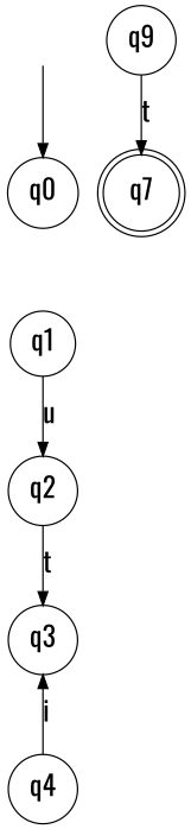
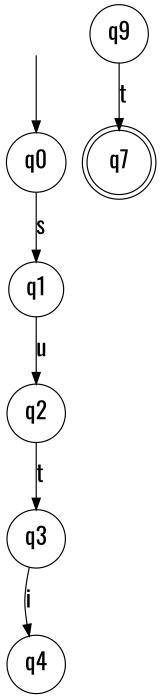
  digraph {
    fontname=Oswald
    rankdir=TB
    node [fontname=Oswald fontsize=20 shape=circle]
    edge [fontname=Oswald fontsize="20pt"]
    "" [shape=plaintext]
    n2 [label=q0]
    n3 [label=q1]
    n4 [label=q7 shape=doublecircle]
    n5 [label=q9]
    n6 [label=q2]
    n7 [label=q3]
    n8 [label=q4]
    "" -> n2
+   n2 -> n3 [label=s]
    n3 -> n6 [label=u]
    n5 -> n4 [label=t]
    n6 -> n7 [label=t]
-   n8 -> n7 [label=i]
+   n7 -> n8 [label=i]
  }
